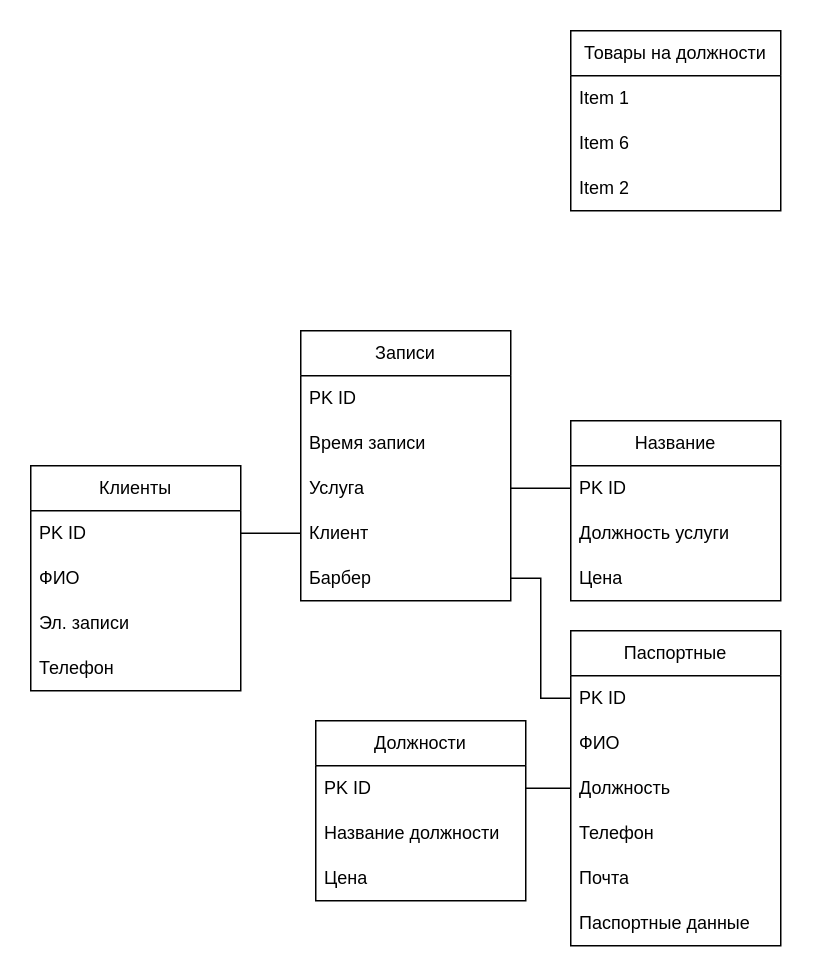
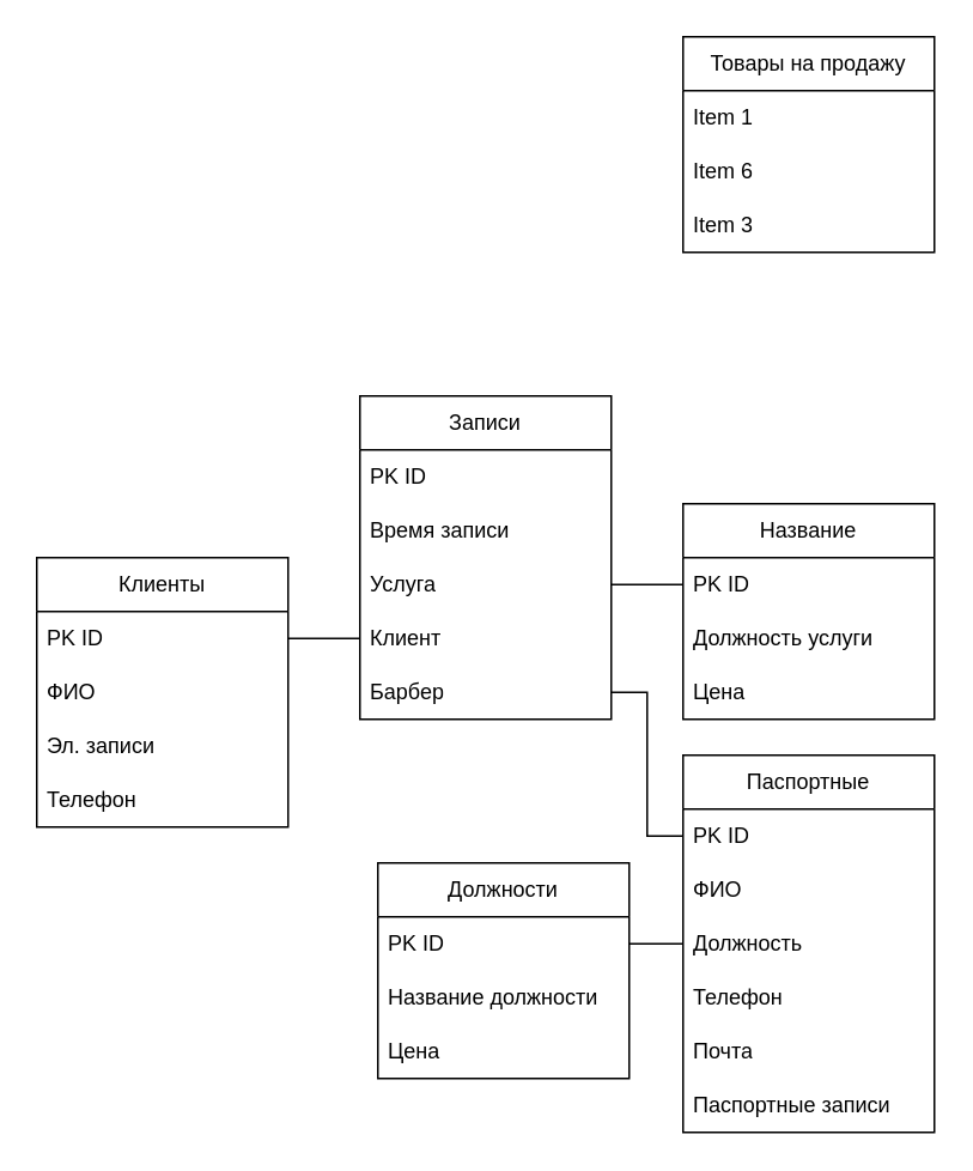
  <mxCell id="0" />
  <mxCell id="1" parent="0" />
- <mxCell id="2" value="Товары на должности" style="swimlane;fontStyle=0;childLayout=stackLayout;horizontal=1;startSize=30;horizontalStack=0;resizeParent=1;resizeParentMax=0;resizeLast=0;collapsible=1;marginBottom=0;whiteSpace=wrap;html=1;" vertex="1" parent="1"><mxGeometry x="380" y="20" width="140" height="120" as="geometry" /></mxCell>
+ <mxCell id="2" value="Товары на продажу" style="swimlane;fontStyle=0;childLayout=stackLayout;horizontal=1;startSize=30;horizontalStack=0;resizeParent=1;resizeParentMax=0;resizeLast=0;collapsible=1;marginBottom=0;whiteSpace=wrap;html=1;" vertex="1" parent="1"><mxGeometry x="380" y="20" width="140" height="120" as="geometry" /></mxCell>
  <mxCell id="3" value="Item 1" style="text;strokeColor=none;fillColor=none;align=left;verticalAlign=middle;spacingLeft=4;spacingRight=4;overflow=hidden;points=[[0,0.5],[1,0.5]];portConstraint=eastwest;rotatable=0;whiteSpace=wrap;html=1;" vertex="1" parent="2"><mxGeometry y="30" width="140" height="30" as="geometry" /></mxCell>
  <mxCell id="4" value="Item 6" style="text;strokeColor=none;fillColor=none;align=left;verticalAlign=middle;spacingLeft=4;spacingRight=4;overflow=hidden;points=[[0,0.5],[1,0.5]];portConstraint=eastwest;rotatable=0;whiteSpace=wrap;html=1;" vertex="1" parent="2"><mxGeometry y="60" width="140" height="30" as="geometry" /></mxCell>
- <mxCell id="5" value="Item 2" style="text;strokeColor=none;fillColor=none;align=left;verticalAlign=middle;spacingLeft=4;spacingRight=4;overflow=hidden;points=[[0,0.5],[1,0.5]];portConstraint=eastwest;rotatable=0;whiteSpace=wrap;html=1;" vertex="1" parent="2"><mxGeometry y="90" width="140" height="30" as="geometry" /></mxCell>
+ <mxCell id="5" value="Item 3" style="text;strokeColor=none;fillColor=none;align=left;verticalAlign=middle;spacingLeft=4;spacingRight=4;overflow=hidden;points=[[0,0.5],[1,0.5]];portConstraint=eastwest;rotatable=0;whiteSpace=wrap;html=1;" vertex="1" parent="2"><mxGeometry y="90" width="140" height="30" as="geometry" /></mxCell>
  <mxCell id="6" value="Паспортные" style="swimlane;fontStyle=0;childLayout=stackLayout;horizontal=1;startSize=30;horizontalStack=0;resizeParent=1;resizeParentMax=0;resizeLast=0;collapsible=1;marginBottom=0;whiteSpace=wrap;html=1;" vertex="1" parent="1"><mxGeometry x="380" y="420" width="140" height="210" as="geometry" /></mxCell>
  <mxCell id="7" value="PK ID" style="text;strokeColor=none;fillColor=none;align=left;verticalAlign=middle;spacingLeft=4;spacingRight=4;overflow=hidden;points=[[0,0.5],[1,0.5]];portConstraint=eastwest;rotatable=0;whiteSpace=wrap;html=1;" vertex="1" parent="6"><mxGeometry y="30" width="140" height="30" as="geometry" /></mxCell>
  <mxCell id="8" value="ФИО" style="text;strokeColor=none;fillColor=none;align=left;verticalAlign=middle;spacingLeft=4;spacingRight=4;overflow=hidden;points=[[0,0.5],[1,0.5]];portConstraint=eastwest;rotatable=0;whiteSpace=wrap;html=1;" vertex="1" parent="6"><mxGeometry y="60" width="140" height="30" as="geometry" /></mxCell>
  <mxCell id="9" value="Должность" style="text;strokeColor=none;fillColor=none;align=left;verticalAlign=middle;spacingLeft=4;spacingRight=4;overflow=hidden;points=[[0,0.5],[1,0.5]];portConstraint=eastwest;rotatable=0;whiteSpace=wrap;html=1;" vertex="1" parent="6"><mxGeometry y="90" width="140" height="30" as="geometry" /></mxCell>
  <mxCell id="10" value="Телефон" style="text;strokeColor=none;fillColor=none;align=left;verticalAlign=middle;spacingLeft=4;spacingRight=4;overflow=hidden;points=[[0,0.5],[1,0.5]];portConstraint=eastwest;rotatable=0;whiteSpace=wrap;html=1;" vertex="1" parent="6"><mxGeometry y="120" width="140" height="30" as="geometry" /></mxCell>
  <mxCell id="11" value="Почта" style="text;strokeColor=none;fillColor=none;align=left;verticalAlign=middle;spacingLeft=4;spacingRight=4;overflow=hidden;points=[[0,0.5],[1,0.5]];portConstraint=eastwest;rotatable=0;whiteSpace=wrap;html=1;" vertex="1" parent="6"><mxGeometry y="150" width="140" height="30" as="geometry" /></mxCell>
- <mxCell id="12" value="Паспортные данные" style="text;strokeColor=none;fillColor=none;align=left;verticalAlign=middle;spacingLeft=4;spacingRight=4;overflow=hidden;points=[[0,0.5],[1,0.5]];portConstraint=eastwest;rotatable=0;whiteSpace=wrap;html=1;" vertex="1" parent="6"><mxGeometry y="180" width="140" height="30" as="geometry" /></mxCell>
+ <mxCell id="12" value="Паспортные записи" style="text;strokeColor=none;fillColor=none;align=left;verticalAlign=middle;spacingLeft=4;spacingRight=4;overflow=hidden;points=[[0,0.5],[1,0.5]];portConstraint=eastwest;rotatable=0;whiteSpace=wrap;html=1;" vertex="1" parent="6"><mxGeometry y="180" width="140" height="30" as="geometry" /></mxCell>
  <mxCell id="13" value="Должности" style="swimlane;fontStyle=0;childLayout=stackLayout;horizontal=1;startSize=30;horizontalStack=0;resizeParent=1;resizeParentMax=0;resizeLast=0;collapsible=1;marginBottom=0;whiteSpace=wrap;html=1;" vertex="1" parent="1"><mxGeometry x="210" y="480" width="140" height="120" as="geometry" /></mxCell>
  <mxCell id="14" value="PK ID" style="text;strokeColor=none;fillColor=none;align=left;verticalAlign=middle;spacingLeft=4;spacingRight=4;overflow=hidden;points=[[0,0.5],[1,0.5]];portConstraint=eastwest;rotatable=0;whiteSpace=wrap;html=1;" vertex="1" parent="13"><mxGeometry y="30" width="140" height="30" as="geometry" /></mxCell>
  <mxCell id="15" value="Название должности" style="text;strokeColor=none;fillColor=none;align=left;verticalAlign=middle;spacingLeft=4;spacingRight=4;overflow=hidden;points=[[0,0.5],[1,0.5]];portConstraint=eastwest;rotatable=0;whiteSpace=wrap;html=1;" vertex="1" parent="13"><mxGeometry y="60" width="140" height="30" as="geometry" /></mxCell>
  <mxCell id="16" value="Цена" style="text;strokeColor=none;fillColor=none;align=left;verticalAlign=middle;spacingLeft=4;spacingRight=4;overflow=hidden;points=[[0,0.5],[1,0.5]];portConstraint=eastwest;rotatable=0;whiteSpace=wrap;html=1;" vertex="1" parent="13"><mxGeometry y="90" width="140" height="30" as="geometry" /></mxCell>
  <mxCell id="17" value="Клиенты" style="swimlane;fontStyle=0;childLayout=stackLayout;horizontal=1;startSize=30;horizontalStack=0;resizeParent=1;resizeParentMax=0;resizeLast=0;collapsible=1;marginBottom=0;whiteSpace=wrap;html=1;" vertex="1" parent="1"><mxGeometry x="20" y="310" width="140" height="150" as="geometry" /></mxCell>
  <mxCell id="18" value="PK ID" style="text;strokeColor=none;fillColor=none;align=left;verticalAlign=middle;spacingLeft=4;spacingRight=4;overflow=hidden;points=[[0,0.5],[1,0.5]];portConstraint=eastwest;rotatable=0;whiteSpace=wrap;html=1;" vertex="1" parent="17"><mxGeometry y="30" width="140" height="30" as="geometry" /></mxCell>
  <mxCell id="19" value="ФИО" style="text;strokeColor=none;fillColor=none;align=left;verticalAlign=middle;spacingLeft=4;spacingRight=4;overflow=hidden;points=[[0,0.5],[1,0.5]];portConstraint=eastwest;rotatable=0;whiteSpace=wrap;html=1;" vertex="1" parent="17"><mxGeometry y="60" width="140" height="30" as="geometry" /></mxCell>
  <mxCell id="20" value="Эл. записи" style="text;strokeColor=none;fillColor=none;align=left;verticalAlign=middle;spacingLeft=4;spacingRight=4;overflow=hidden;points=[[0,0.5],[1,0.5]];portConstraint=eastwest;rotatable=0;whiteSpace=wrap;html=1;" vertex="1" parent="17"><mxGeometry y="90" width="140" height="30" as="geometry" /></mxCell>
  <mxCell id="21" value="Телефон" style="text;strokeColor=none;fillColor=none;align=left;verticalAlign=middle;spacingLeft=4;spacingRight=4;overflow=hidden;points=[[0,0.5],[1,0.5]];portConstraint=eastwest;rotatable=0;whiteSpace=wrap;html=1;" vertex="1" parent="17"><mxGeometry y="120" width="140" height="30" as="geometry" /></mxCell>
  <mxCell id="22" value="Записи" style="swimlane;fontStyle=0;childLayout=stackLayout;horizontal=1;startSize=30;horizontalStack=0;resizeParent=1;resizeParentMax=0;resizeLast=0;collapsible=1;marginBottom=0;whiteSpace=wrap;html=1;" vertex="1" parent="1"><mxGeometry x="200" y="220" width="140" height="180" as="geometry" /></mxCell>
  <mxCell id="23" value="PK ID" style="text;strokeColor=none;fillColor=none;align=left;verticalAlign=middle;spacingLeft=4;spacingRight=4;overflow=hidden;points=[[0,0.5],[1,0.5]];portConstraint=eastwest;rotatable=0;whiteSpace=wrap;html=1;" vertex="1" parent="22"><mxGeometry y="30" width="140" height="30" as="geometry" /></mxCell>
  <mxCell id="24" value="Время записи" style="text;strokeColor=none;fillColor=none;align=left;verticalAlign=middle;spacingLeft=4;spacingRight=4;overflow=hidden;points=[[0,0.5],[1,0.5]];portConstraint=eastwest;rotatable=0;whiteSpace=wrap;html=1;" vertex="1" parent="22"><mxGeometry y="60" width="140" height="30" as="geometry" /></mxCell>
  <mxCell id="25" value="Услуга" style="text;strokeColor=none;fillColor=none;align=left;verticalAlign=middle;spacingLeft=4;spacingRight=4;overflow=hidden;points=[[0,0.5],[1,0.5]];portConstraint=eastwest;rotatable=0;whiteSpace=wrap;html=1;" vertex="1" parent="22"><mxGeometry y="90" width="140" height="30" as="geometry" /></mxCell>
  <mxCell id="26" value="Клиент" style="text;strokeColor=none;fillColor=none;align=left;verticalAlign=middle;spacingLeft=4;spacingRight=4;overflow=hidden;points=[[0,0.5],[1,0.5]];portConstraint=eastwest;rotatable=0;whiteSpace=wrap;html=1;" vertex="1" parent="22"><mxGeometry y="120" width="140" height="30" as="geometry" /></mxCell>
  <mxCell id="27" value="Барбер" style="text;strokeColor=none;fillColor=none;align=left;verticalAlign=middle;spacingLeft=4;spacingRight=4;overflow=hidden;points=[[0,0.5],[1,0.5]];portConstraint=eastwest;rotatable=0;whiteSpace=wrap;html=1;" vertex="1" parent="22"><mxGeometry y="150" width="140" height="30" as="geometry" /></mxCell>
  <mxCell id="28" value="Название" style="swimlane;fontStyle=0;childLayout=stackLayout;horizontal=1;startSize=30;horizontalStack=0;resizeParent=1;resizeParentMax=0;resizeLast=0;collapsible=1;marginBottom=0;whiteSpace=wrap;html=1;" vertex="1" parent="1"><mxGeometry x="380" y="280" width="140" height="120" as="geometry" /></mxCell>
  <mxCell id="29" value="PK ID" style="text;strokeColor=none;fillColor=none;align=left;verticalAlign=middle;spacingLeft=4;spacingRight=4;overflow=hidden;points=[[0,0.5],[1,0.5]];portConstraint=eastwest;rotatable=0;whiteSpace=wrap;html=1;" vertex="1" parent="28"><mxGeometry y="30" width="140" height="30" as="geometry" /></mxCell>
  <mxCell id="30" value="Должность услуги" style="text;strokeColor=none;fillColor=none;align=left;verticalAlign=middle;spacingLeft=4;spacingRight=4;overflow=hidden;points=[[0,0.5],[1,0.5]];portConstraint=eastwest;rotatable=0;whiteSpace=wrap;html=1;" vertex="1" parent="28"><mxGeometry y="60" width="140" height="30" as="geometry" /></mxCell>
  <mxCell id="31" value="Цена" style="text;strokeColor=none;fillColor=none;align=left;verticalAlign=middle;spacingLeft=4;spacingRight=4;overflow=hidden;points=[[0,0.5],[1,0.5]];portConstraint=eastwest;rotatable=0;whiteSpace=wrap;html=1;" vertex="1" parent="28"><mxGeometry y="90" width="140" height="30" as="geometry" /></mxCell>
  <mxCell id="32" value="" style="endArrow=none;html=1;rounded=0;entryX=0;entryY=0.5;entryDx=0;entryDy=0;exitX=1;exitY=0.5;exitDx=0;exitDy=0;edgeStyle=elbowEdgeStyle;elbow=vertical;" edge="1" parent="1" source="18" target="26"><mxGeometry width="50" height="50" relative="1" as="geometry"><mxPoint x="180.14" y="95" as="sourcePoint" /><mxPoint x="180.14" y="355" as="targetPoint" /></mxGeometry></mxCell>
  <mxCell id="33" style="edgeStyle=orthogonalEdgeStyle;rounded=0;orthogonalLoop=1;jettySize=auto;html=1;exitX=1;exitY=0.5;exitDx=0;exitDy=0;entryX=0;entryY=0.5;entryDx=0;entryDy=0;endArrow=none;endFill=0;" edge="1" parent="1" source="25" target="29"><mxGeometry relative="1" as="geometry" /></mxCell>
  <mxCell id="34" style="edgeStyle=orthogonalEdgeStyle;rounded=0;orthogonalLoop=1;jettySize=auto;html=1;exitX=0;exitY=0.5;exitDx=0;exitDy=0;entryX=1;entryY=0.5;entryDx=0;entryDy=0;endArrow=none;endFill=0;" edge="1" parent="1" source="7" target="27"><mxGeometry relative="1" as="geometry" /></mxCell>
  <mxCell id="35" style="edgeStyle=orthogonalEdgeStyle;rounded=0;orthogonalLoop=1;jettySize=auto;html=1;exitX=0;exitY=0.5;exitDx=0;exitDy=0;entryX=1;entryY=0.5;entryDx=0;entryDy=0;endArrow=none;endFill=0;" edge="1" parent="1" source="9" target="14"><mxGeometry relative="1" as="geometry" /></mxCell>
